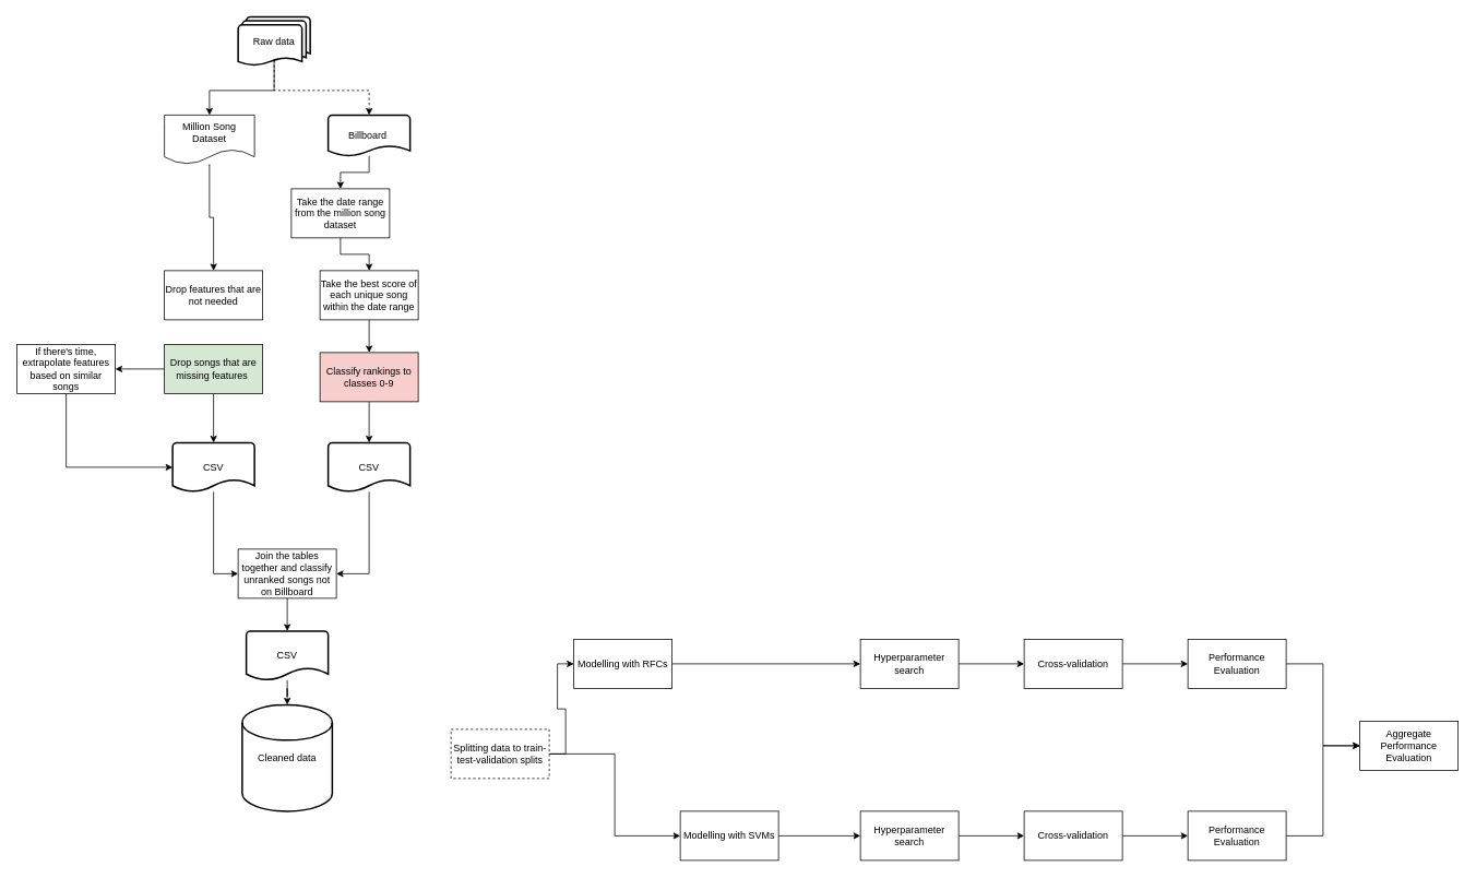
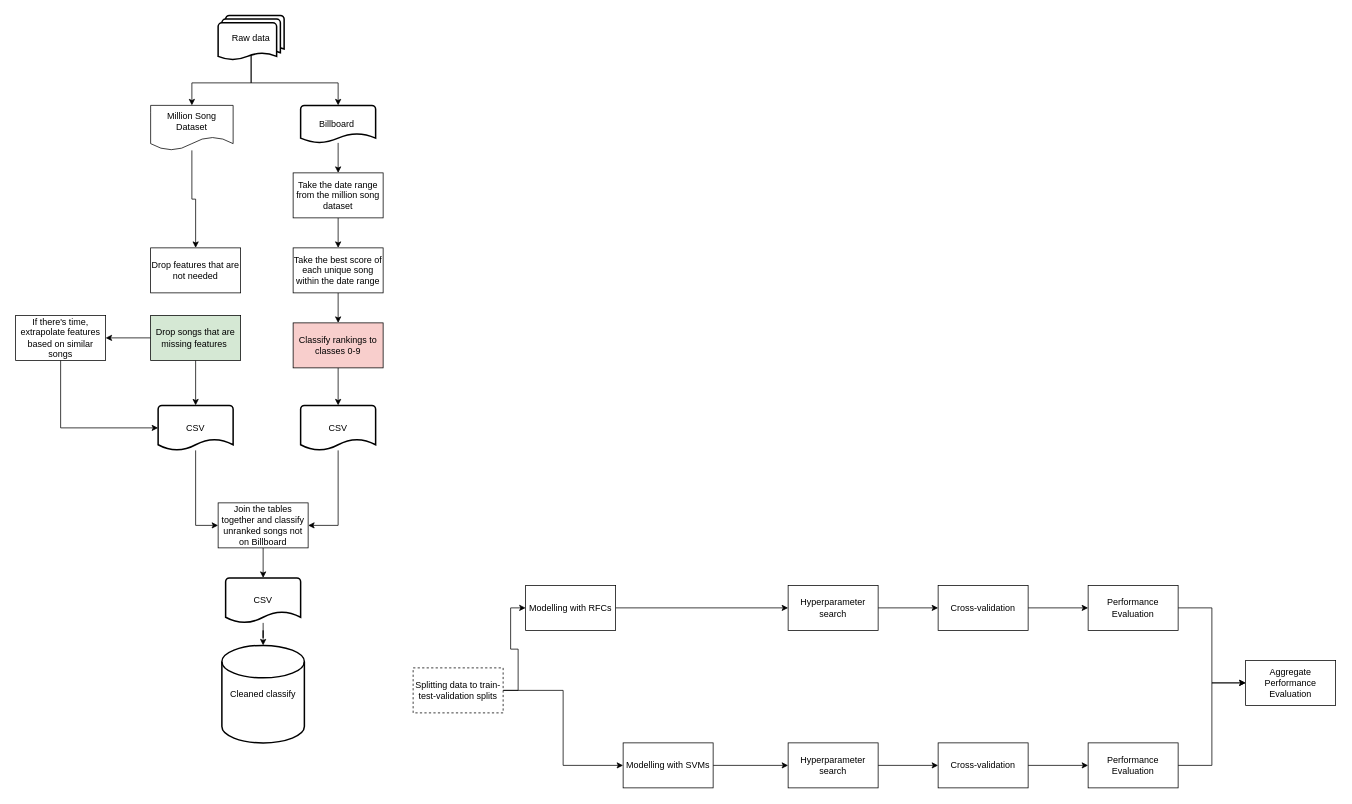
  <mxCell id="0" />
  <mxCell id="1" parent="0" />
  <mxCell id="2" style="edgeStyle=orthogonalEdgeStyle;rounded=0;orthogonalLoop=1;jettySize=auto;html=1;exitX=0.5;exitY=0.88;exitDx=0;exitDy=0;exitPerimeter=0;entryX=0.5;entryY=0;entryDx=0;entryDy=0;" edge="1" parent="1" source="4" target="9"><mxGeometry relative="1" as="geometry" /></mxCell>
- <mxCell id="3" style="edgeStyle=orthogonalEdgeStyle;rounded=0;orthogonalLoop=1;jettySize=auto;html=1;exitX=0.5;exitY=0.88;exitDx=0;exitDy=0;exitPerimeter=0;entryX=0.5;entryY=0;entryDx=0;entryDy=0;entryPerimeter=0;dashed=1;" edge="1" parent="1" source="4" target="11"><mxGeometry relative="1" as="geometry"><Array as="points"><mxPoint x="334" y="110" /><mxPoint x="450" y="110" /></Array></mxGeometry></mxCell>
+ <mxCell id="3" style="edgeStyle=orthogonalEdgeStyle;rounded=0;orthogonalLoop=1;jettySize=auto;html=1;exitX=0.5;exitY=0.88;exitDx=0;exitDy=0;exitPerimeter=0;entryX=0.5;entryY=0;entryDx=0;entryDy=0;entryPerimeter=0;" edge="1" parent="1" source="4" target="11"><mxGeometry relative="1" as="geometry"><Array as="points"><mxPoint x="334" y="110" /><mxPoint x="450" y="110" /></Array></mxGeometry></mxCell>
  <mxCell id="4" value="Raw data" style="strokeWidth=2;html=1;shape=mxgraph.flowchart.multi-document;whiteSpace=wrap;" vertex="1" parent="1"><mxGeometry x="290" y="20" width="88" height="60" as="geometry" /></mxCell>
  <mxCell id="5" value="Drop features that are not needed" style="rounded=0;whiteSpace=wrap;html=1;" vertex="1" parent="1"><mxGeometry x="200" y="330" width="120" height="60" as="geometry" /></mxCell>
  <mxCell id="6" style="edgeStyle=orthogonalEdgeStyle;rounded=0;orthogonalLoop=1;jettySize=auto;html=1;entryX=0;entryY=0.5;entryDx=0;entryDy=0;" edge="1" parent="1" source="7" target="21"><mxGeometry relative="1" as="geometry" /></mxCell>
  <mxCell id="7" value="CSV" style="strokeWidth=2;html=1;shape=mxgraph.flowchart.document2;whiteSpace=wrap;size=0.25;" vertex="1" parent="1"><mxGeometry x="210" y="540" width="100" height="60" as="geometry" /></mxCell>
  <mxCell id="8" style="edgeStyle=orthogonalEdgeStyle;rounded=0;orthogonalLoop=1;jettySize=auto;html=1;entryX=0.5;entryY=0;entryDx=0;entryDy=0;" edge="1" parent="1" source="9" target="5"><mxGeometry relative="1" as="geometry" /></mxCell>
  <mxCell id="9" value="Million Song Dataset" style="shape=document;whiteSpace=wrap;html=1;boundedLbl=1;" vertex="1" parent="1"><mxGeometry x="200" y="140" width="110" height="60" as="geometry" /></mxCell>
  <mxCell id="10" style="edgeStyle=orthogonalEdgeStyle;rounded=0;orthogonalLoop=1;jettySize=auto;html=1;entryX=0.5;entryY=0;entryDx=0;entryDy=0;" edge="1" parent="1" source="11" target="13"><mxGeometry relative="1" as="geometry" /></mxCell>
  <mxCell id="11" value="Billboard&amp;nbsp;" style="strokeWidth=2;html=1;shape=mxgraph.flowchart.document2;whiteSpace=wrap;size=0.25;" vertex="1" parent="1"><mxGeometry x="400" y="140" width="100" height="50" as="geometry" /></mxCell>
  <mxCell id="12" style="edgeStyle=orthogonalEdgeStyle;rounded=0;orthogonalLoop=1;jettySize=auto;html=1;" edge="1" parent="1" source="13" target="15"><mxGeometry relative="1" as="geometry" /></mxCell>
- <mxCell id="13" value="Take the date range from the million song dataset" style="rounded=0;whiteSpace=wrap;html=1;" vertex="1" parent="1"><mxGeometry x="355" y="230" width="120" height="60" as="geometry" /></mxCell>
+ <mxCell id="13" value="Take the date range from the million song dataset" style="rounded=0;whiteSpace=wrap;html=1;" vertex="1" parent="1"><mxGeometry x="390" y="230" width="120" height="60" as="geometry" /></mxCell>
  <mxCell id="14" style="edgeStyle=orthogonalEdgeStyle;rounded=0;orthogonalLoop=1;jettySize=auto;html=1;entryX=0.5;entryY=0;entryDx=0;entryDy=0;" edge="1" parent="1" source="15" target="17"><mxGeometry relative="1" as="geometry" /></mxCell>
  <mxCell id="15" value="Take the best score of each unique song within the date range" style="rounded=0;whiteSpace=wrap;html=1;" vertex="1" parent="1"><mxGeometry x="390" y="330" width="120" height="60" as="geometry" /></mxCell>
  <mxCell id="16" style="edgeStyle=orthogonalEdgeStyle;rounded=0;orthogonalLoop=1;jettySize=auto;html=1;entryX=0.5;entryY=0;entryDx=0;entryDy=0;entryPerimeter=0;" edge="1" parent="1" source="17" target="19"><mxGeometry relative="1" as="geometry" /></mxCell>
  <mxCell id="17" value="Classify rankings to classes 0-9" style="rounded=0;whiteSpace=wrap;html=1;fillColor=#f8cecc;" vertex="1" parent="1"><mxGeometry x="390" y="430" width="120" height="60" as="geometry" /></mxCell>
  <mxCell id="18" style="edgeStyle=orthogonalEdgeStyle;rounded=0;orthogonalLoop=1;jettySize=auto;html=1;entryX=1;entryY=0.5;entryDx=0;entryDy=0;" edge="1" parent="1" source="19" target="21"><mxGeometry relative="1" as="geometry" /></mxCell>
  <mxCell id="19" value="CSV" style="strokeWidth=2;html=1;shape=mxgraph.flowchart.document2;whiteSpace=wrap;size=0.25;" vertex="1" parent="1"><mxGeometry x="400" y="540" width="100" height="60" as="geometry" /></mxCell>
  <mxCell id="20" style="edgeStyle=orthogonalEdgeStyle;rounded=0;orthogonalLoop=1;jettySize=auto;html=1;entryX=0.5;entryY=0;entryDx=0;entryDy=0;entryPerimeter=0;" edge="1" parent="1" source="21" target="23"><mxGeometry relative="1" as="geometry" /></mxCell>
  <mxCell id="21" value="Join the tables together and classify unranked songs not on Billboard" style="rounded=0;whiteSpace=wrap;html=1;" vertex="1" parent="1"><mxGeometry x="290" y="670" width="120" height="60" as="geometry" /></mxCell>
  <mxCell id="22" style="edgeStyle=orthogonalEdgeStyle;rounded=0;orthogonalLoop=1;jettySize=auto;html=1;" edge="1" parent="1" source="23" target="24"><mxGeometry relative="1" as="geometry" /></mxCell>
  <mxCell id="23" value="CSV" style="strokeWidth=2;html=1;shape=mxgraph.flowchart.document2;whiteSpace=wrap;size=0.25;" vertex="1" parent="1"><mxGeometry x="300" y="770" width="100" height="60" as="geometry" /></mxCell>
- <mxCell id="24" value="Cleaned data" style="strokeWidth=2;html=1;shape=mxgraph.flowchart.database;whiteSpace=wrap;" vertex="1" parent="1"><mxGeometry x="295" y="860" width="110" height="130" as="geometry" /></mxCell>
+ <mxCell id="24" value="Cleaned classify" style="strokeWidth=2;html=1;shape=mxgraph.flowchart.database;whiteSpace=wrap;" vertex="1" parent="1"><mxGeometry x="295" y="860" width="110" height="130" as="geometry" /></mxCell>
  <mxCell id="25" style="edgeStyle=orthogonalEdgeStyle;rounded=0;orthogonalLoop=1;jettySize=auto;html=1;entryX=0.5;entryY=0;entryDx=0;entryDy=0;entryPerimeter=0;" edge="1" parent="1" source="27" target="7"><mxGeometry relative="1" as="geometry" /></mxCell>
  <mxCell id="26" style="edgeStyle=orthogonalEdgeStyle;rounded=0;orthogonalLoop=1;jettySize=auto;html=1;entryX=1;entryY=0.5;entryDx=0;entryDy=0;" edge="1" parent="1" source="27" target="29"><mxGeometry relative="1" as="geometry" /></mxCell>
  <mxCell id="27" value="Drop songs that are missing features&amp;nbsp;" style="rounded=0;whiteSpace=wrap;html=1;fillColor=#d5e8d4;" vertex="1" parent="1"><mxGeometry x="200" y="420" width="120" height="60" as="geometry" /></mxCell>
  <mxCell id="28" style="edgeStyle=orthogonalEdgeStyle;rounded=0;orthogonalLoop=1;jettySize=auto;html=1;entryX=0;entryY=0.5;entryDx=0;entryDy=0;entryPerimeter=0;" edge="1" parent="1" source="29" target="7"><mxGeometry relative="1" as="geometry"><Array as="points"><mxPoint x="80" y="570" /></Array></mxGeometry></mxCell>
  <mxCell id="29" value="If there's time, extrapolate features based on similar songs" style="rounded=0;whiteSpace=wrap;html=1;" vertex="1" parent="1"><mxGeometry x="20" y="420" width="120" height="60" as="geometry" /></mxCell>
  <mxCell id="30" style="edgeStyle=orthogonalEdgeStyle;rounded=0;orthogonalLoop=1;jettySize=auto;html=1;entryX=0;entryY=0.5;entryDx=0;entryDy=0;" edge="1" parent="1" source="32" target="34"><mxGeometry relative="1" as="geometry" /></mxCell>
  <mxCell id="31" style="edgeStyle=orthogonalEdgeStyle;rounded=0;orthogonalLoop=1;jettySize=auto;html=1;entryX=0;entryY=0.5;entryDx=0;entryDy=0;" edge="1" parent="1" source="32" target="36"><mxGeometry relative="1" as="geometry" /></mxCell>
  <mxCell id="32" value="Splitting data to train-test-validation splits" style="rounded=0;whiteSpace=wrap;html=1;dashed=1;" vertex="1" parent="1"><mxGeometry x="550" y="890" width="120" height="60" as="geometry" /></mxCell>
  <mxCell id="33" style="edgeStyle=orthogonalEdgeStyle;rounded=0;orthogonalLoop=1;jettySize=auto;html=1;entryX=0;entryY=0.5;entryDx=0;entryDy=0;" edge="1" parent="1" source="34" target="38"><mxGeometry relative="1" as="geometry" /></mxCell>
  <mxCell id="34" value="Modelling with RFCs" style="rounded=0;whiteSpace=wrap;html=1;" vertex="1" parent="1"><mxGeometry x="700" y="780" width="120" height="60" as="geometry" /></mxCell>
  <mxCell id="35" style="edgeStyle=orthogonalEdgeStyle;rounded=0;orthogonalLoop=1;jettySize=auto;html=1;entryX=0;entryY=0.5;entryDx=0;entryDy=0;" edge="1" parent="1" source="36" target="42"><mxGeometry relative="1" as="geometry" /></mxCell>
  <mxCell id="36" value="Modelling with SVMs" style="rounded=0;whiteSpace=wrap;html=1;" vertex="1" parent="1"><mxGeometry x="830" y="990" width="120" height="60" as="geometry" /></mxCell>
  <mxCell id="37" style="edgeStyle=orthogonalEdgeStyle;rounded=0;orthogonalLoop=1;jettySize=auto;html=1;" edge="1" parent="1" source="38" target="40"><mxGeometry relative="1" as="geometry" /></mxCell>
  <mxCell id="38" value="Hyperparameter search" style="rounded=0;whiteSpace=wrap;html=1;" vertex="1" parent="1"><mxGeometry x="1050" y="780" width="120" height="60" as="geometry" /></mxCell>
  <mxCell id="39" style="edgeStyle=orthogonalEdgeStyle;rounded=0;orthogonalLoop=1;jettySize=auto;html=1;entryX=0;entryY=0.5;entryDx=0;entryDy=0;" edge="1" parent="1" source="40" target="46"><mxGeometry relative="1" as="geometry" /></mxCell>
  <mxCell id="40" value="Cross-validation" style="rounded=0;whiteSpace=wrap;html=1;" vertex="1" parent="1"><mxGeometry x="1250" y="780" width="120" height="60" as="geometry" /></mxCell>
  <mxCell id="41" style="edgeStyle=orthogonalEdgeStyle;rounded=0;orthogonalLoop=1;jettySize=auto;html=1;" edge="1" parent="1" source="42" target="44"><mxGeometry relative="1" as="geometry" /></mxCell>
  <mxCell id="42" value="Hyperparameter search" style="rounded=0;whiteSpace=wrap;html=1;" vertex="1" parent="1"><mxGeometry x="1050" y="990" width="120" height="60" as="geometry" /></mxCell>
  <mxCell id="43" style="edgeStyle=orthogonalEdgeStyle;rounded=0;orthogonalLoop=1;jettySize=auto;html=1;entryX=0;entryY=0.5;entryDx=0;entryDy=0;" edge="1" parent="1" source="44" target="48"><mxGeometry relative="1" as="geometry" /></mxCell>
  <mxCell id="44" value="Cross-validation" style="rounded=0;whiteSpace=wrap;html=1;" vertex="1" parent="1"><mxGeometry x="1250" y="990" width="120" height="60" as="geometry" /></mxCell>
  <mxCell id="45" style="edgeStyle=orthogonalEdgeStyle;rounded=0;orthogonalLoop=1;jettySize=auto;html=1;entryX=0;entryY=0.5;entryDx=0;entryDy=0;" edge="1" parent="1" source="46" target="49"><mxGeometry relative="1" as="geometry" /></mxCell>
  <mxCell id="46" value="Performance Evaluation" style="rounded=0;whiteSpace=wrap;html=1;" vertex="1" parent="1"><mxGeometry x="1450" y="780" width="120" height="60" as="geometry" /></mxCell>
  <mxCell id="47" style="edgeStyle=orthogonalEdgeStyle;rounded=0;orthogonalLoop=1;jettySize=auto;html=1;entryX=0;entryY=0.5;entryDx=0;entryDy=0;" edge="1" parent="1" source="48" target="49"><mxGeometry relative="1" as="geometry" /></mxCell>
  <mxCell id="48" value="Performance Evaluation" style="rounded=0;whiteSpace=wrap;html=1;" vertex="1" parent="1"><mxGeometry x="1450" y="990" width="120" height="60" as="geometry" /></mxCell>
  <mxCell id="49" value="Aggregate Performance Evaluation" style="rounded=0;whiteSpace=wrap;html=1;" vertex="1" parent="1"><mxGeometry x="1660" y="880" width="120" height="60" as="geometry" /></mxCell>
